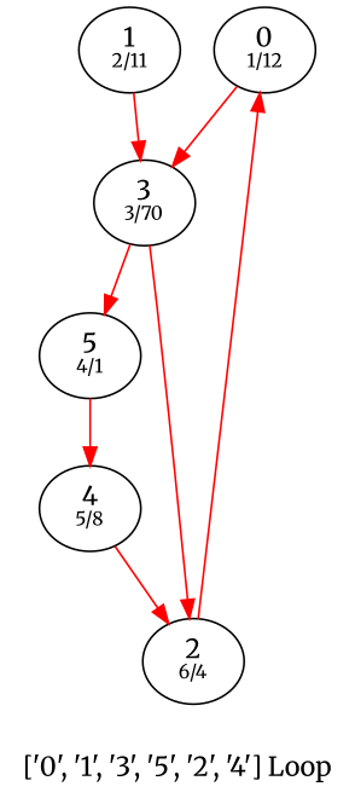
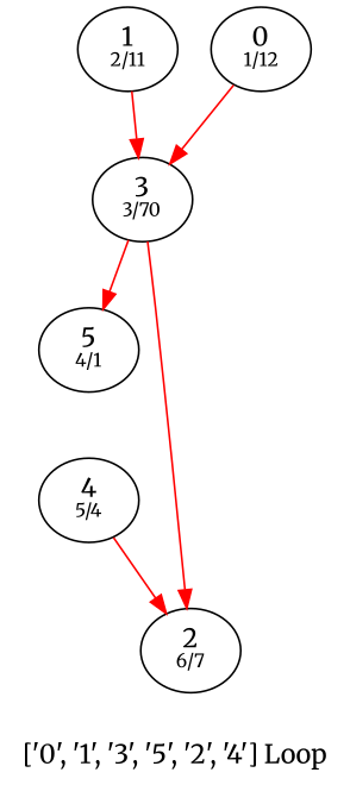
  digraph {
    fontname=Merriweather
    label="['0', '1', '3', '5', '2', '4'] Loop"
    node [fontname=Merriweather]
    edge [color=red fontname=Merriweather]
    n1 [label=<0<BR /><FONT POINT-SIZE="10">1/12</FONT>>]
    n2 [label=<3<BR /><FONT POINT-SIZE="10">3/70</FONT>>]
    n3 [label=<1<BR /><FONT POINT-SIZE="10">2/11</FONT>>]
    n4 [label=<5<BR /><FONT POINT-SIZE="10">4/1</FONT>>]
-   n5 [label=<2<BR /><FONT POINT-SIZE="10">6/4</FONT>>]
-   n6 [label=<4<BR /><FONT POINT-SIZE="10">5/8</FONT>>]
+   n5 [label=<2<BR /><FONT POINT-SIZE="10">6/7</FONT>>]
+   n6 [label=<4<BR /><FONT POINT-SIZE="10">5/4</FONT>>]
    n1 -> n2
    n2 -> n4
    n2 -> n5
    n3 -> n2
-   n4 -> n6
-   n5 -> n1
    n6 -> n5
  }
